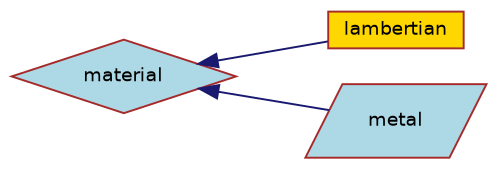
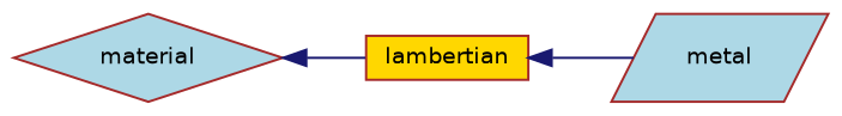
  digraph {
    rankdir=LR
    node [color=brown fillcolor=lightblue fontname=Helvetica fontsize=10 style=filled]
    edge [color=midnightblue dir=back fontname=Helvetica fontsize=10 labelfontname=Helvetica labelfontsize=10 style=solid]
    n1 [height=0.2 label=material shape=diamond width=0.4]
    n2 [fillcolor=gold height=0.2 label=lambertian shape=box width=0.4]
    n3 [height=0.2 label=metal shape=parallelogram width=0.4]
    n1 -> n2
-   n1 -> n3
+   n2 -> n3
  }
